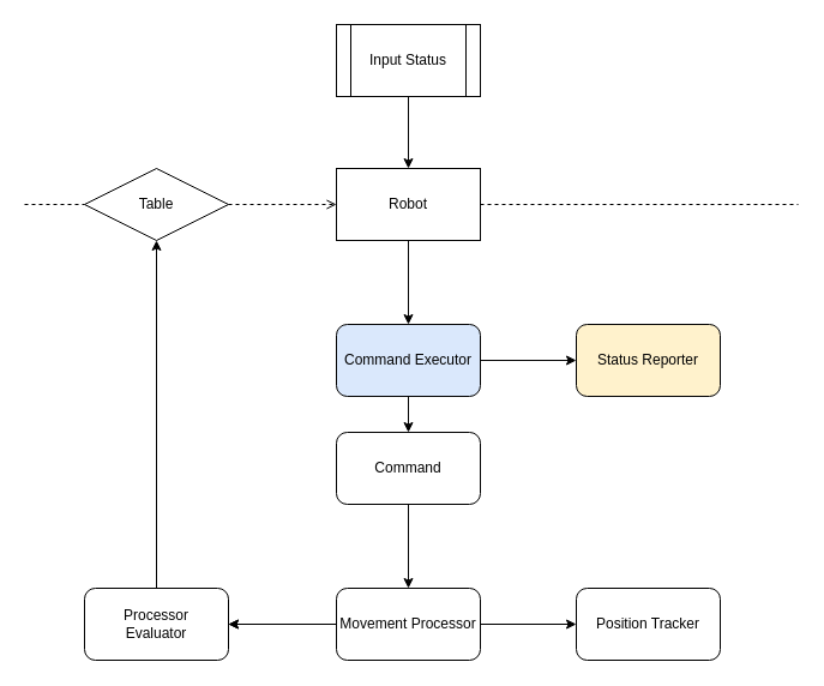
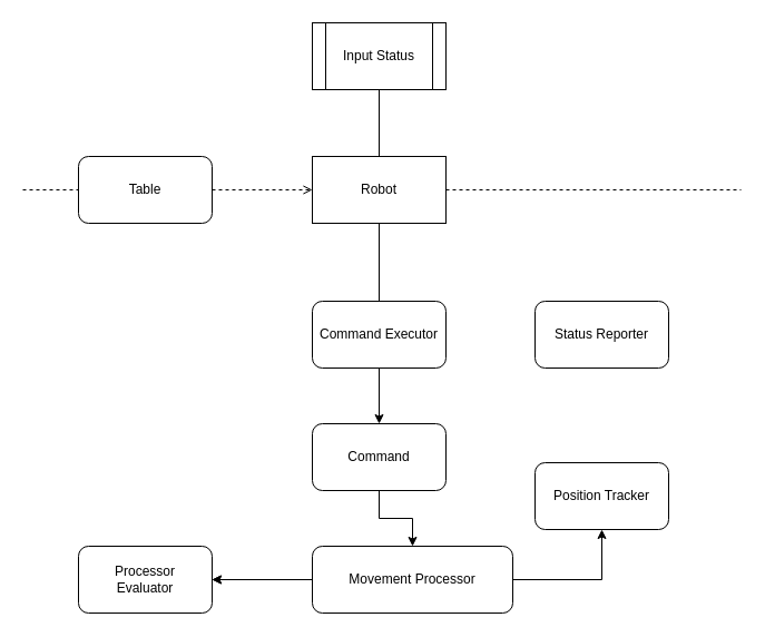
  <mxCell id="0" />
  <mxCell id="1" parent="0" />
- <mxCell id="2" value="" style="edgeStyle=orthogonalEdgeStyle;rounded=0;orthogonalLoop=1;jettySize=auto;html=1;" parent="1" source="4" target="9" edge="1"><mxGeometry relative="1" as="geometry" /></mxCell>
  <mxCell id="3" style="edgeStyle=orthogonalEdgeStyle;rounded=0;orthogonalLoop=1;jettySize=auto;html=1;exitX=0.5;exitY=1;exitDx=0;exitDy=0;entryX=0.5;entryY=0;entryDx=0;entryDy=0;" edge="1" parent="1" source="4" target="22"><mxGeometry relative="1" as="geometry" /></mxCell>
- <mxCell id="4" value="Command Executor" style="rounded=1;whiteSpace=wrap;html=1;fillColor=#dae8fc;" parent="1" vertex="1"><mxGeometry x="280" y="270" width="120" height="60" as="geometry" /></mxCell>
+ <mxCell id="4" value="Command Executor" style="rounded=1;whiteSpace=wrap;html=1;" parent="1" vertex="1"><mxGeometry x="280" y="270" width="120" height="60" as="geometry" /></mxCell>
  <mxCell id="5" style="edgeStyle=orthogonalEdgeStyle;rounded=0;orthogonalLoop=1;jettySize=auto;html=1;" parent="1" source="8" target="17" edge="1"><mxGeometry relative="1" as="geometry" /></mxCell>
- <mxCell id="6" value="" style="edgeStyle=orthogonalEdgeStyle;rounded=0;orthogonalLoop=1;jettySize=auto;html=1;" parent="1" source="17" target="19" edge="1"><mxGeometry relative="1" as="geometry" /></mxCell>
  <mxCell id="7" value="" style="edgeStyle=orthogonalEdgeStyle;rounded=0;orthogonalLoop=1;jettySize=auto;html=1;" parent="1" source="8" target="10" edge="1"><mxGeometry relative="1" as="geometry" /></mxCell>
- <mxCell id="8" value="Movement Processor" style="rounded=1;whiteSpace=wrap;html=1;" parent="1" vertex="1"><mxGeometry x="280" y="490" width="120" height="60" as="geometry" /></mxCell>
- <mxCell id="9" value="Status Reporter" style="rounded=1;whiteSpace=wrap;html=1;fillColor=#fff2cc;" parent="1" vertex="1"><mxGeometry x="480" y="270" width="120" height="60" as="geometry" /></mxCell>
- <mxCell id="10" value="Position Tracker" style="rounded=1;whiteSpace=wrap;html=1;" parent="1" vertex="1"><mxGeometry x="480" y="490" width="120" height="60" as="geometry" /></mxCell>
- <mxCell id="11" style="edgeStyle=orthogonalEdgeStyle;rounded=0;orthogonalLoop=1;jettySize=auto;html=1;entryX=0.5;entryY=0;entryDx=0;entryDy=0;" parent="1" source="12" target="15" edge="1"><mxGeometry relative="1" as="geometry" /></mxCell>
+ <mxCell id="8" value="Movement Processor" style="rounded=1;whiteSpace=wrap;html=1;" parent="1" vertex="1"><mxGeometry x="280" y="490" width="180" height="60" as="geometry" /></mxCell>
+ <mxCell id="9" value="Status Reporter" style="rounded=1;whiteSpace=wrap;html=1;" parent="1" vertex="1"><mxGeometry x="480" y="270" width="120" height="60" as="geometry" /></mxCell>
+ <mxCell id="10" value="Position Tracker" style="rounded=1;whiteSpace=wrap;html=1;" parent="1" vertex="1"><mxGeometry x="480" y="415" width="120" height="60" as="geometry" /></mxCell>
+ <mxCell id="11" style="edgeStyle=orthogonalEdgeStyle;rounded=0;orthogonalLoop=1;jettySize=auto;html=1;entryX=0.5;entryY=0;entryDx=0;entryDy=0;endArrow=none;" parent="1" source="12" target="15" edge="1"><mxGeometry relative="1" as="geometry" /></mxCell>
  <mxCell id="12" value="Input Status" style="shape=process;whiteSpace=wrap;html=1;backgroundOutline=1;" parent="1" vertex="1"><mxGeometry x="280" y="20" width="120" height="60" as="geometry" /></mxCell>
  <mxCell id="13" value="" style="endArrow=none;dashed=1;html=1;" parent="1" source="15" edge="1"><mxGeometry width="50" height="50" relative="1" as="geometry"><mxPoint x="65" y="170" as="sourcePoint" /><mxPoint x="665" y="170" as="targetPoint" /><Array as="points" /></mxGeometry></mxCell>
- <mxCell id="14" value="" style="edgeStyle=orthogonalEdgeStyle;rounded=0;orthogonalLoop=1;jettySize=auto;html=1;" parent="1" source="15" target="4" edge="1"><mxGeometry relative="1" as="geometry" /></mxCell>
+ <mxCell id="14" value="" style="edgeStyle=orthogonalEdgeStyle;rounded=0;orthogonalLoop=1;jettySize=auto;html=1;endArrow=none;" parent="1" source="15" target="4" edge="1"><mxGeometry relative="1" as="geometry" /></mxCell>
  <mxCell id="15" value="Robot" style="whiteSpace=wrap;html=1;rounded=0;" parent="1" vertex="1"><mxGeometry x="280" y="140" width="120" height="60" as="geometry" /></mxCell>
  <mxCell id="16" value="" style="endArrow=open;dashed=1;html=1;entryX=0;entryY=0.5;entryDx=0;entryDy=0;" parent="1" target="15" edge="1" source="19"><mxGeometry width="50" height="50" relative="1" as="geometry"><mxPoint x="20" y="170" as="sourcePoint" /><mxPoint x="80" y="550" as="targetPoint" /></mxGeometry></mxCell>
  <mxCell id="17" value="Processor&lt;br&gt;Evaluator" style="rounded=1;whiteSpace=wrap;html=1;" parent="1" vertex="1"><mxGeometry x="70" y="490" width="120" height="60" as="geometry" /></mxCell>
  <mxCell id="18" value="" style="edgeStyle=orthogonalEdgeStyle;rounded=0;orthogonalLoop=1;jettySize=auto;html=1;" parent="1" source="8" target="17" edge="1"><mxGeometry relative="1" as="geometry"><mxPoint x="320" y="660" as="sourcePoint" /><mxPoint x="220" y="590" as="targetPoint" /></mxGeometry></mxCell>
- <mxCell id="19" value="Table" style="rhombus;whiteSpace=wrap;html=1;" parent="1" vertex="1"><mxGeometry x="70" y="140" width="120" height="60" as="geometry" /></mxCell>
+ <mxCell id="19" value="Table" style="rounded=1;whiteSpace=wrap;html=1;" parent="1" vertex="1"><mxGeometry x="70" y="140" width="120" height="60" as="geometry" /></mxCell>
  <mxCell id="20" value="" style="endArrow=none;dashed=1;html=1;entryX=0;entryY=0.5;entryDx=0;entryDy=0;" edge="1" parent="1" target="19"><mxGeometry width="50" height="50" relative="1" as="geometry"><mxPoint x="20" y="170" as="sourcePoint" /><mxPoint x="280" y="170" as="targetPoint" /></mxGeometry></mxCell>
  <mxCell id="21" value="" style="edgeStyle=orthogonalEdgeStyle;rounded=0;orthogonalLoop=1;jettySize=auto;html=1;" edge="1" parent="1" source="22" target="8"><mxGeometry relative="1" as="geometry" /></mxCell>
- <mxCell id="22" value="Command" style="rounded=1;whiteSpace=wrap;html=1;" vertex="1" parent="1"><mxGeometry x="280" y="360" width="120" height="60" as="geometry" /></mxCell>
+ <mxCell id="22" value="Command" style="rounded=1;whiteSpace=wrap;html=1;" vertex="1" parent="1"><mxGeometry x="280" y="380" width="120" height="60" as="geometry" /></mxCell>
